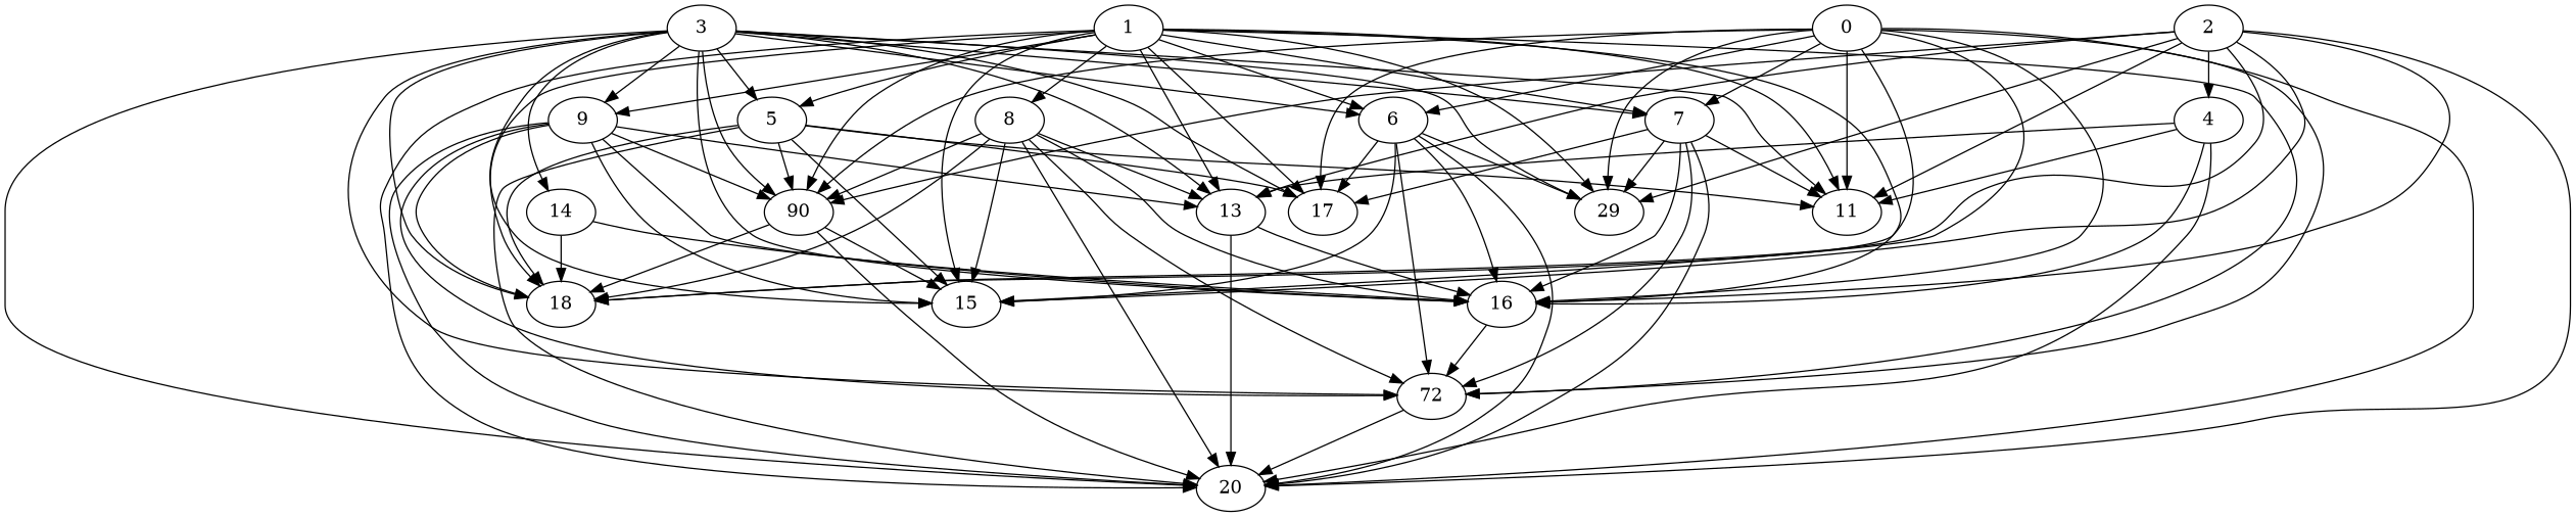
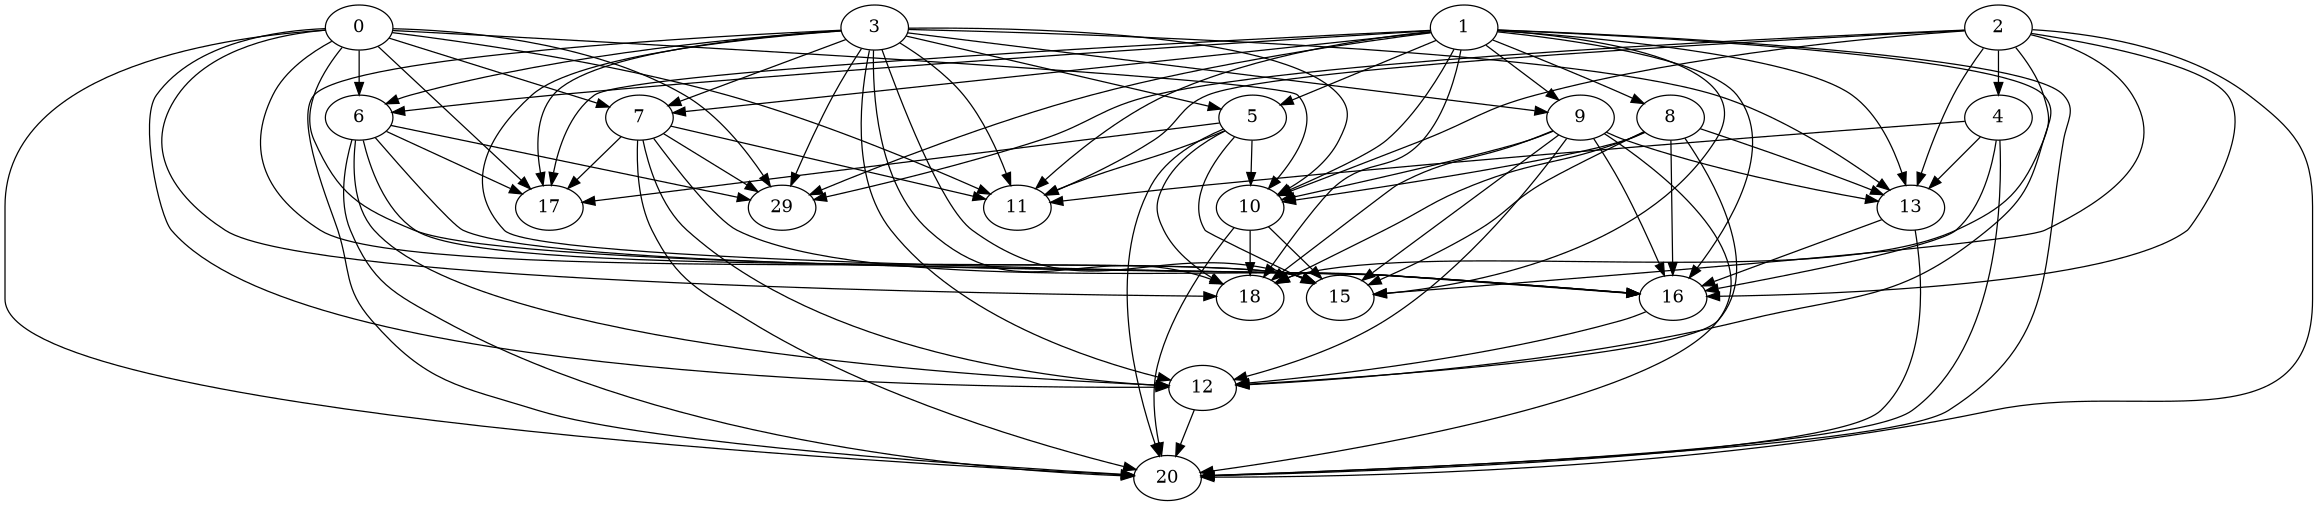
  digraph {
    7
    17
    16
    11
    20
    n6 [label=29]
-   12 [label=72]
+   12
    6
    15
    3
-   14
    13
    5
-   10 [label=90]
+   10
    18
    9
    8
    2
    4
    1
    0
    7 -> 17
    7 -> 16
    7 -> 11
    7 -> 20
    7 -> n6
    7 -> 12
    16 -> 12
    12 -> 20
    6 -> 17
    6 -> 16
    6 -> 20
    6 -> n6
    6 -> 12
    6 -> 15
    3 -> 7
    3 -> 17
    3 -> 16
    3 -> 11
    3 -> 20
    3 -> n6
    3 -> 12
    3 -> 6
    3 -> 15
-   3 -> 14
    3 -> 13
    3 -> 5
    3 -> 10
    3 -> 18
    3 -> 9
-   14 -> 16
-   14 -> 18
    13 -> 16
    13 -> 20
    5 -> 17
    5 -> 11
    5 -> 20
    5 -> 15
    5 -> 10
    5 -> 18
    10 -> 20
    10 -> 15
    10 -> 18
    9 -> 16
    9 -> 20
    9 -> 12
    9 -> 15
    9 -> 13
    9 -> 10
    9 -> 18
    8 -> 16
-   8 -> 20
    8 -> 12
    8 -> 15
    8 -> 13
    8 -> 10
    8 -> 18
    2 -> 16
    2 -> 11
    2 -> 20
    2 -> n6
    2 -> 15
    2 -> 13
    2 -> 10
    2 -> 18
    2 -> 4
    4 -> 16
    4 -> 11
    4 -> 20
    4 -> 13
    1 -> 7
    1 -> 17
    1 -> 16
    1 -> 11
    1 -> 20
    1 -> n6
    1 -> 12
    1 -> 6
    1 -> 15
    1 -> 13
    1 -> 5
    1 -> 10
    1 -> 18
    1 -> 9
    1 -> 8
    0 -> 7
    0 -> 17
    0 -> 16
    0 -> 11
    0 -> 20
    0 -> n6
    0 -> 12
    0 -> 6
    0 -> 15
    0 -> 10
    0 -> 18
  }
